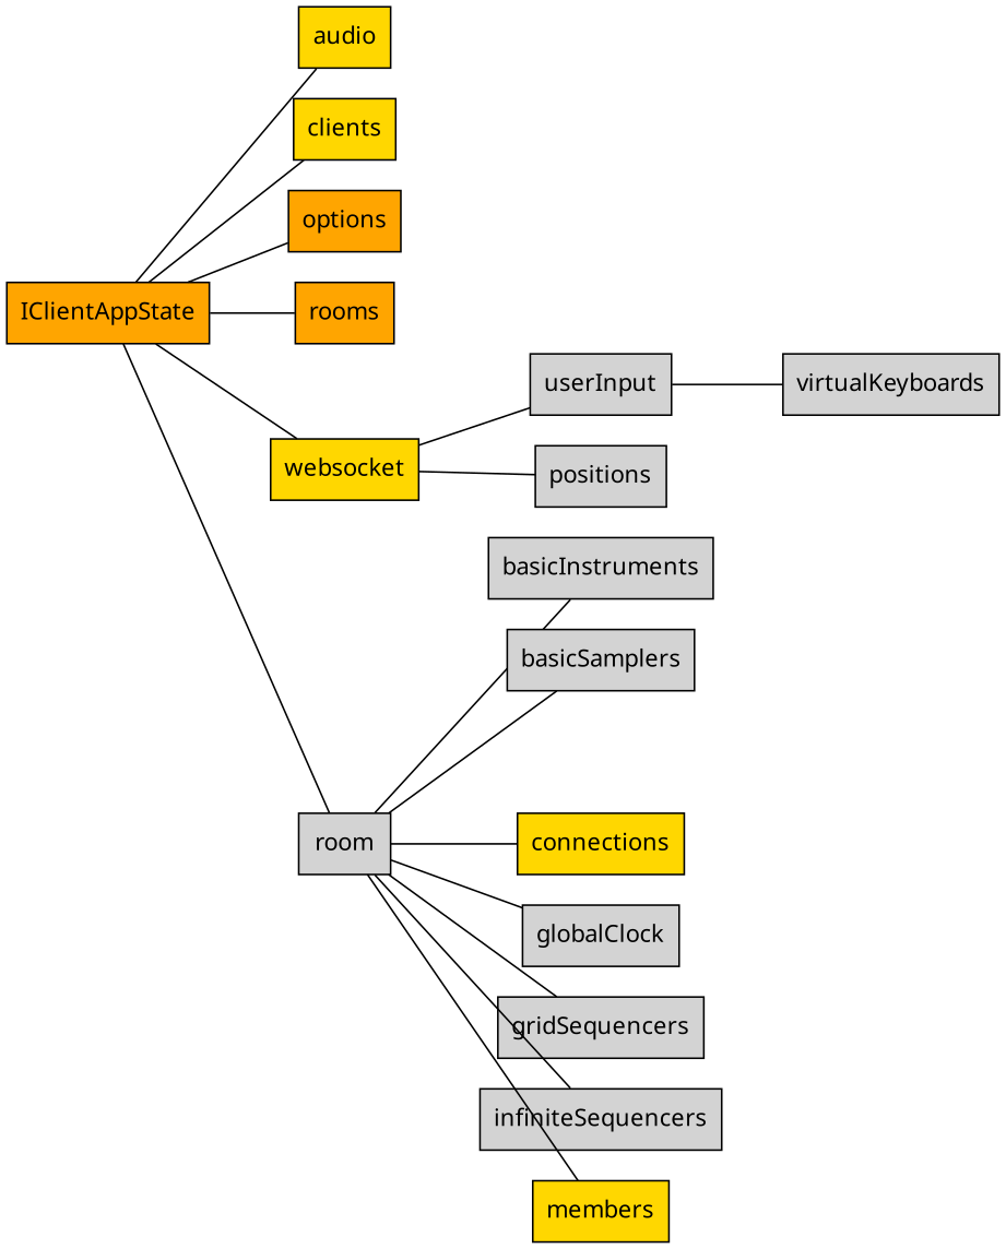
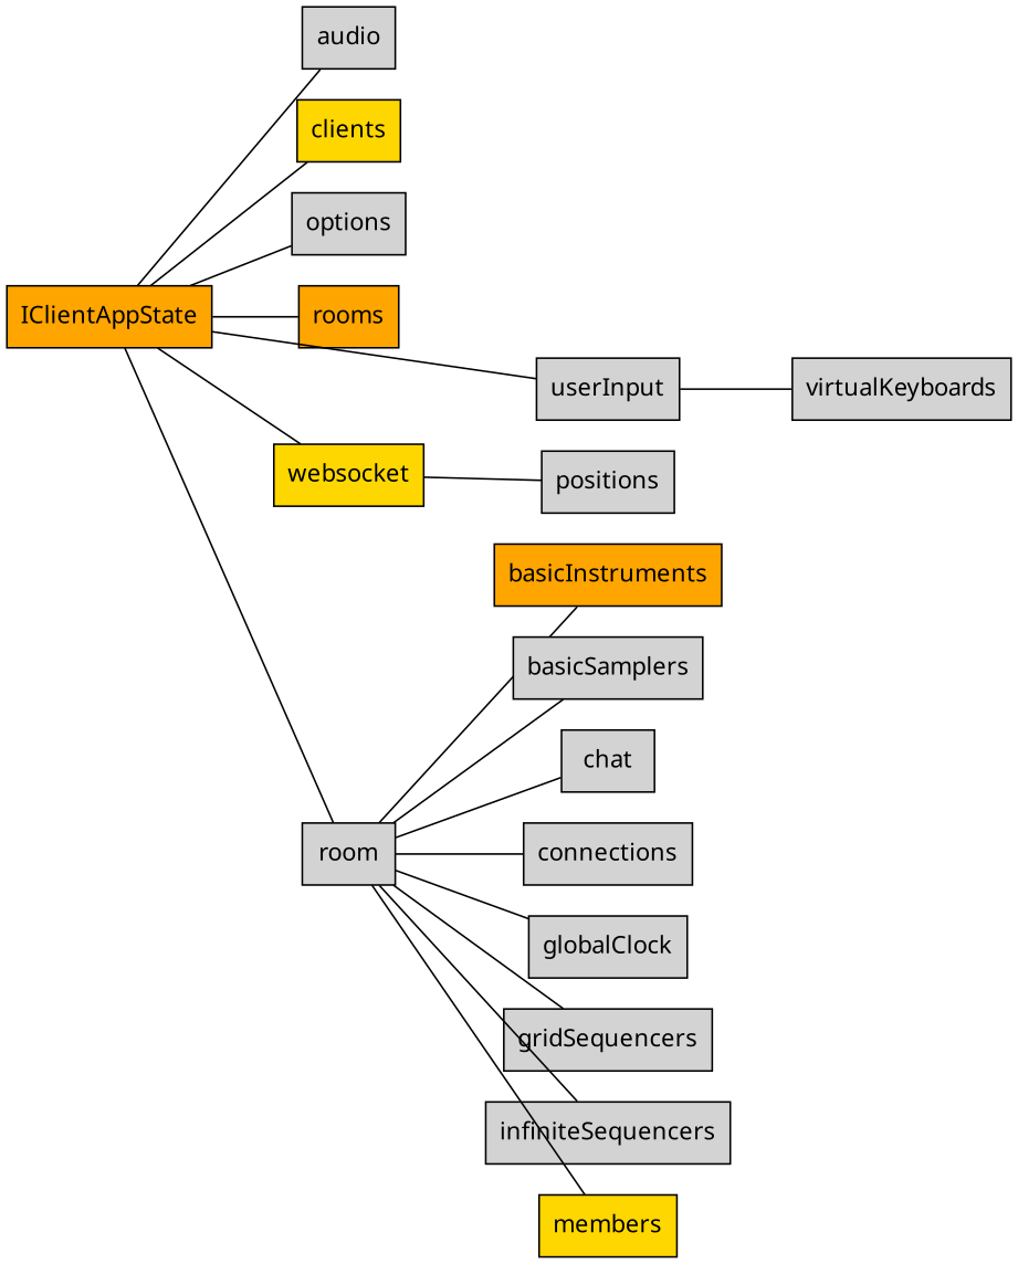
  strict graph {
    fontname="Noto Sans"
    rankdir=LR
    splines=false
    node [fillcolor=lightgrey fontname="Noto Sans" shape=box style=filled]
    edge [fontname="Noto Sans"]
    IClientAppState [fillcolor=orange]
-   audio [fillcolor=gold]
+   audio
    clients [fillcolor=gold]
-   options [fillcolor=orange]
+   options
    rooms [fillcolor=orange]
    websocket [fillcolor=gold]
    userInput
    room
    positions
    virtualKeyboards
-   basicInstruments
+   basicInstruments [fillcolor=orange]
    basicSamplers
-   connections [fillcolor=gold]
+   chat
+   connections
    globalClock
    gridSequencers
    infiniteSequencers
    members [fillcolor=gold]
    IClientAppState -- audio
    IClientAppState -- clients
    IClientAppState -- options
    IClientAppState -- rooms
    IClientAppState -- websocket
-   websocket -- userInput
+   IClientAppState -- userInput
    IClientAppState -- room
    websocket -- positions
    userInput -- virtualKeyboards
    room -- basicInstruments
    room -- basicSamplers
+   room -- chat
    room -- connections
    room -- globalClock
    room -- gridSequencers
    room -- infiniteSequencers
    room -- members
  }
